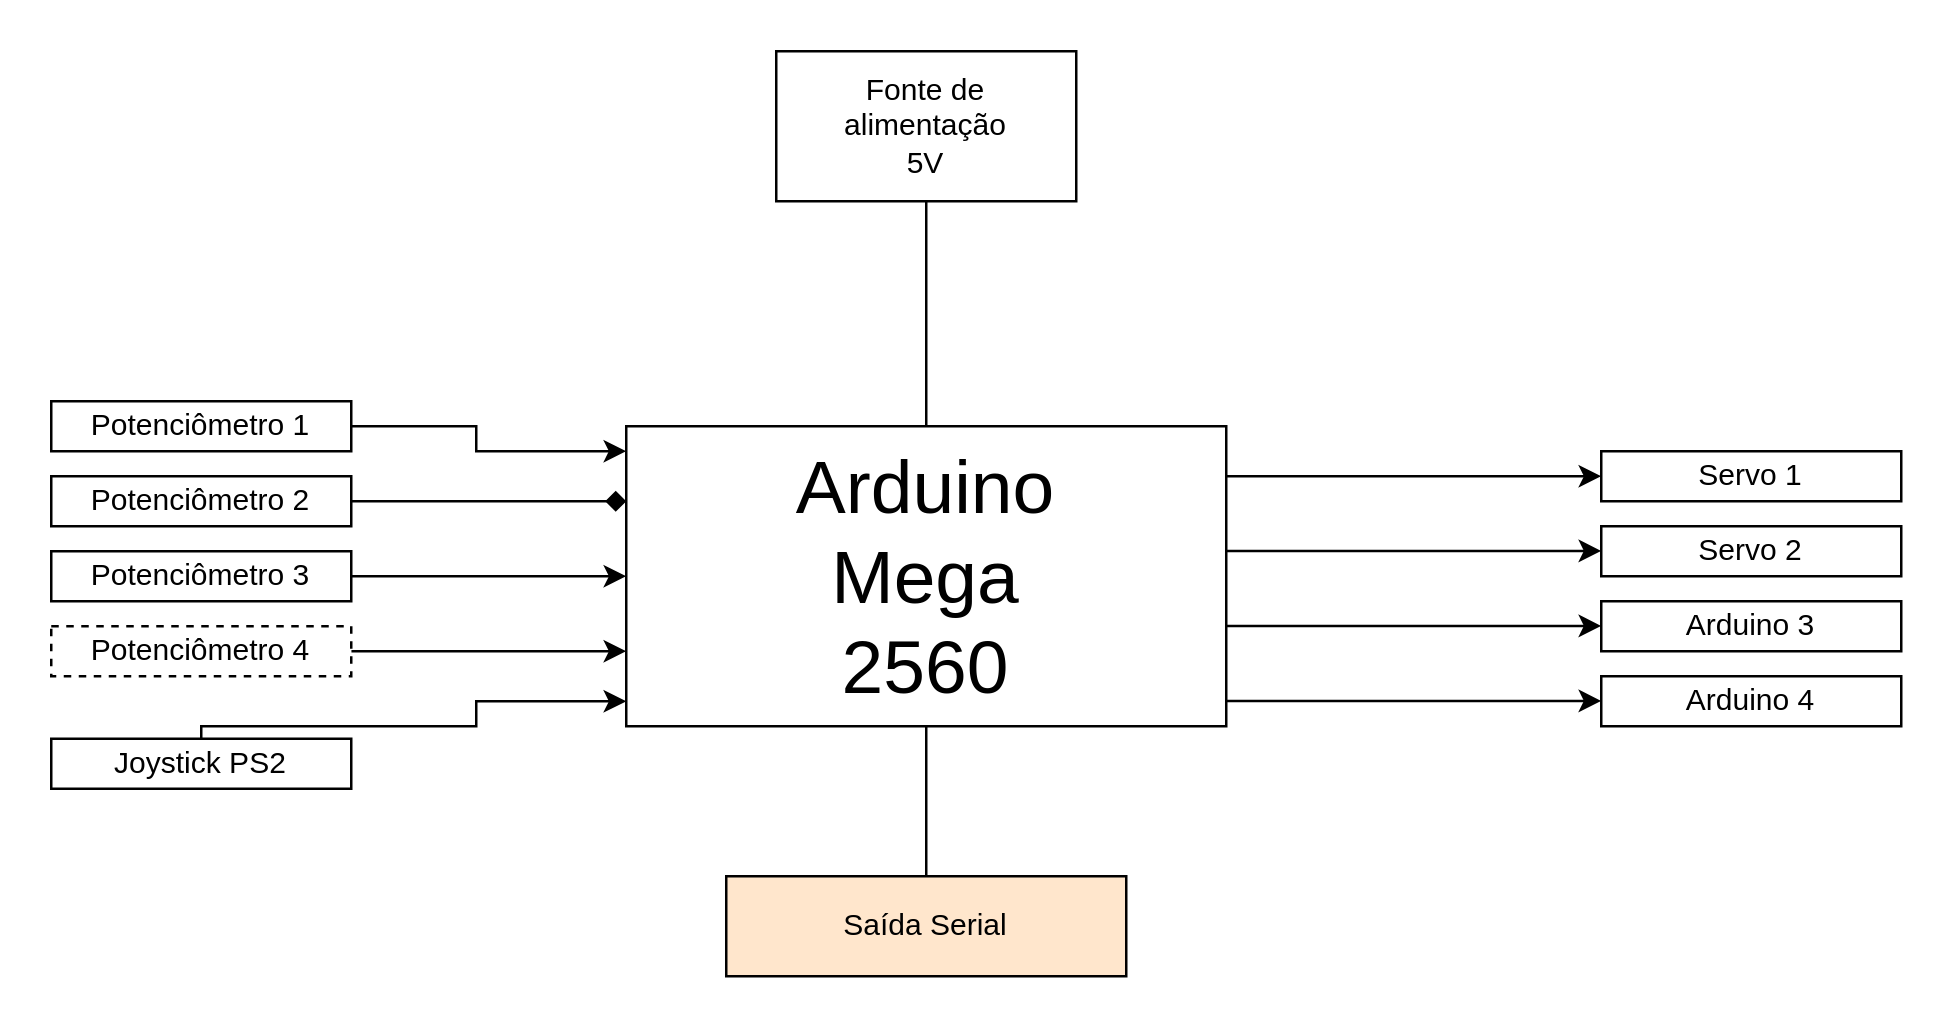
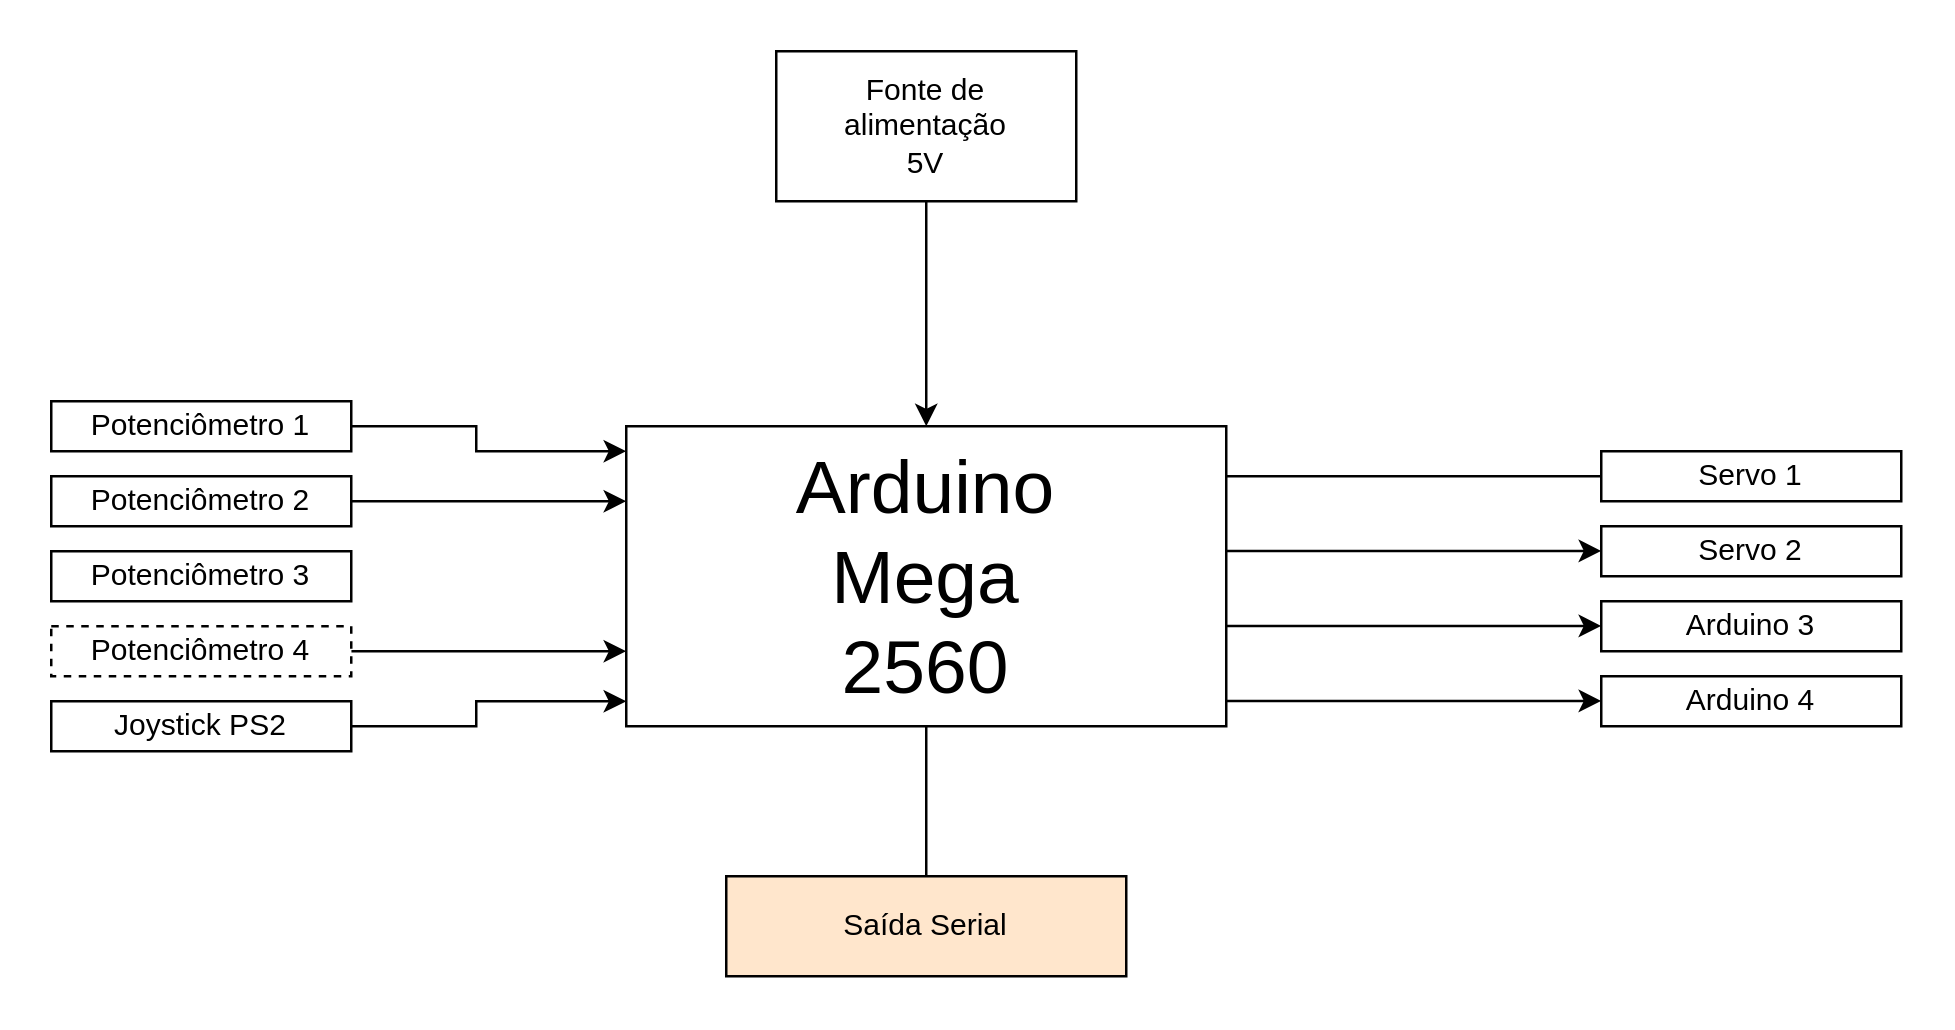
  <mxCell id="0" />
  <mxCell id="1" parent="0" />
- <mxCell id="2" style="edgeStyle=orthogonalEdgeStyle;rounded=0;orthogonalLoop=1;jettySize=auto;html=1;exitX=1;exitY=0.167;exitDx=0;exitDy=0;exitPerimeter=0;entryX=0;entryY=0.5;entryDx=0;entryDy=0;" parent="1" source="4" target="18" edge="1"><mxGeometry relative="1" as="geometry"><mxPoint x="630" y="220" as="targetPoint" /><mxPoint x="500" y="200" as="sourcePoint" /><Array as="points" /></mxGeometry></mxCell>
+ <mxCell id="2" style="edgeStyle=orthogonalEdgeStyle;rounded=0;orthogonalLoop=1;jettySize=auto;html=1;exitX=1;exitY=0.167;exitDx=0;exitDy=0;exitPerimeter=0;entryX=0;entryY=0.5;entryDx=0;entryDy=0;endArrow=none;" parent="1" source="4" target="18" edge="1"><mxGeometry relative="1" as="geometry"><mxPoint x="630" y="220" as="targetPoint" /><mxPoint x="500" y="200" as="sourcePoint" /><Array as="points" /></mxGeometry></mxCell>
  <mxCell id="3" value="" style="edgeStyle=orthogonalEdgeStyle;rounded=0;orthogonalLoop=1;jettySize=auto;html=1;endArrow=none;" parent="1" source="4" target="24" edge="1"><mxGeometry relative="1" as="geometry" /></mxCell>
  <mxCell id="4" value="&lt;font style=&quot;font-size: 30px&quot;&gt;Arduino&lt;br&gt;Mega&lt;br&gt;2560&lt;/font&gt;" style="rounded=0;whiteSpace=wrap;html=1;" parent="1" vertex="1"><mxGeometry x="250" y="170" width="240" height="120" as="geometry" /></mxCell>
- <mxCell id="5" value="" style="edgeStyle=orthogonalEdgeStyle;rounded=0;orthogonalLoop=1;jettySize=auto;html=1;endArrow=none;" parent="1" source="6" target="4" edge="1"><mxGeometry relative="1" as="geometry" /></mxCell>
+ <mxCell id="5" value="" style="edgeStyle=orthogonalEdgeStyle;rounded=0;orthogonalLoop=1;jettySize=auto;html=1;" parent="1" source="6" target="4" edge="1"><mxGeometry relative="1" as="geometry" /></mxCell>
  <mxCell id="6" value="Fonte de&lt;br&gt;alimentação&lt;br&gt;5V" style="rounded=0;whiteSpace=wrap;html=1;" parent="1" vertex="1"><mxGeometry x="310" y="20" width="120" height="60" as="geometry" /></mxCell>
  <mxCell id="7" style="edgeStyle=orthogonalEdgeStyle;rounded=0;orthogonalLoop=1;jettySize=auto;html=1;entryX=0;entryY=0.75;entryDx=0;entryDy=0;" parent="1" source="8" target="4" edge="1"><mxGeometry relative="1" as="geometry" /></mxCell>
  <mxCell id="8" value="Potenciômetro 4" style="rounded=0;whiteSpace=wrap;html=1;dashed=1;" parent="1" vertex="1"><mxGeometry x="20" y="250" width="120" height="20" as="geometry" /></mxCell>
  <mxCell id="9" style="edgeStyle=orthogonalEdgeStyle;rounded=0;orthogonalLoop=1;jettySize=auto;html=1;entryX=0;entryY=0.083;entryDx=0;entryDy=0;entryPerimeter=0;" parent="1" source="10" target="4" edge="1"><mxGeometry relative="1" as="geometry"><Array as="points"><mxPoint x="190" y="170" /><mxPoint x="190" y="180" /></Array></mxGeometry></mxCell>
  <mxCell id="10" value="Potenciômetro 1" style="rounded=0;whiteSpace=wrap;html=1;" parent="1" vertex="1"><mxGeometry x="20" y="160" width="120" height="20" as="geometry" /></mxCell>
- <mxCell id="11" style="edgeStyle=orthogonalEdgeStyle;rounded=0;orthogonalLoop=1;jettySize=auto;html=1;entryX=0;entryY=0.5;entryDx=0;entryDy=0;" parent="1" source="12" target="4" edge="1"><mxGeometry relative="1" as="geometry" /></mxCell>
  <mxCell id="12" value="Potenciômetro 3" style="rounded=0;whiteSpace=wrap;html=1;" parent="1" vertex="1"><mxGeometry x="20" y="220" width="120" height="20" as="geometry" /></mxCell>
- <mxCell id="13" style="edgeStyle=orthogonalEdgeStyle;rounded=0;orthogonalLoop=1;jettySize=auto;html=1;entryX=0;entryY=0.25;entryDx=0;entryDy=0;endArrow=diamond;" parent="1" source="14" target="4" edge="1"><mxGeometry relative="1" as="geometry" /></mxCell>
+ <mxCell id="13" style="edgeStyle=orthogonalEdgeStyle;rounded=0;orthogonalLoop=1;jettySize=auto;html=1;entryX=0;entryY=0.25;entryDx=0;entryDy=0;" parent="1" source="14" target="4" edge="1"><mxGeometry relative="1" as="geometry" /></mxCell>
  <mxCell id="14" value="Potenciômetro 2" style="rounded=0;whiteSpace=wrap;html=1;" parent="1" vertex="1"><mxGeometry x="20" y="190" width="120" height="20" as="geometry" /></mxCell>
  <mxCell id="15" style="edgeStyle=orthogonalEdgeStyle;rounded=0;orthogonalLoop=1;jettySize=auto;html=1;entryX=0;entryY=0.917;entryDx=0;entryDy=0;entryPerimeter=0;" parent="1" source="16" target="4" edge="1"><mxGeometry relative="1" as="geometry"><mxPoint x="220" y="280" as="targetPoint" /><Array as="points"><mxPoint x="190" y="290" /><mxPoint x="190" y="280" /></Array></mxGeometry></mxCell>
- <mxCell id="16" value="Joystick PS2" style="rounded=0;whiteSpace=wrap;html=1;" parent="1" vertex="1"><mxGeometry x="20" y="295" width="120" height="20" as="geometry" /></mxCell>
+ <mxCell id="16" value="Joystick PS2" style="rounded=0;whiteSpace=wrap;html=1;" parent="1" vertex="1"><mxGeometry x="20" y="280" width="120" height="20" as="geometry" /></mxCell>
  <mxCell id="17" value="Arduino 4" style="rounded=0;whiteSpace=wrap;html=1;" parent="1" vertex="1"><mxGeometry x="640" y="270" width="120" height="20" as="geometry" /></mxCell>
  <mxCell id="18" value="Servo 1" style="rounded=0;whiteSpace=wrap;html=1;" parent="1" vertex="1"><mxGeometry x="640" y="180" width="120" height="20" as="geometry" /></mxCell>
  <mxCell id="19" value="Arduino 3" style="rounded=0;whiteSpace=wrap;html=1;" parent="1" vertex="1"><mxGeometry x="640" y="240" width="120" height="20" as="geometry" /></mxCell>
  <mxCell id="20" value="Servo 2" style="rounded=0;whiteSpace=wrap;html=1;" parent="1" vertex="1"><mxGeometry x="640" y="210" width="120" height="20" as="geometry" /></mxCell>
  <mxCell id="21" style="edgeStyle=orthogonalEdgeStyle;rounded=0;orthogonalLoop=1;jettySize=auto;html=1;exitX=1;exitY=0.167;exitDx=0;exitDy=0;exitPerimeter=0;entryX=0;entryY=0.5;entryDx=0;entryDy=0;" parent="1" edge="1"><mxGeometry relative="1" as="geometry"><mxPoint x="640" y="219.86" as="targetPoint" /><mxPoint x="490" y="219.9" as="sourcePoint" /><Array as="points" /></mxGeometry></mxCell>
  <mxCell id="22" style="edgeStyle=orthogonalEdgeStyle;rounded=0;orthogonalLoop=1;jettySize=auto;html=1;exitX=1;exitY=0.167;exitDx=0;exitDy=0;exitPerimeter=0;entryX=0;entryY=0.5;entryDx=0;entryDy=0;" parent="1" edge="1"><mxGeometry relative="1" as="geometry"><mxPoint x="640" y="249.86" as="targetPoint" /><mxPoint x="490" y="249.9" as="sourcePoint" /><Array as="points" /></mxGeometry></mxCell>
  <mxCell id="23" style="edgeStyle=orthogonalEdgeStyle;rounded=0;orthogonalLoop=1;jettySize=auto;html=1;exitX=1;exitY=0.167;exitDx=0;exitDy=0;exitPerimeter=0;entryX=0;entryY=0.5;entryDx=0;entryDy=0;" parent="1" edge="1"><mxGeometry relative="1" as="geometry"><mxPoint x="640" y="279.86" as="targetPoint" /><mxPoint x="490" y="279.9" as="sourcePoint" /><Array as="points" /></mxGeometry></mxCell>
  <mxCell id="24" value="Saída Serial" style="rounded=0;whiteSpace=wrap;html=1;fillColor=#ffe6cc;" parent="1" vertex="1"><mxGeometry x="290" y="350" width="160" height="40" as="geometry" /></mxCell>
